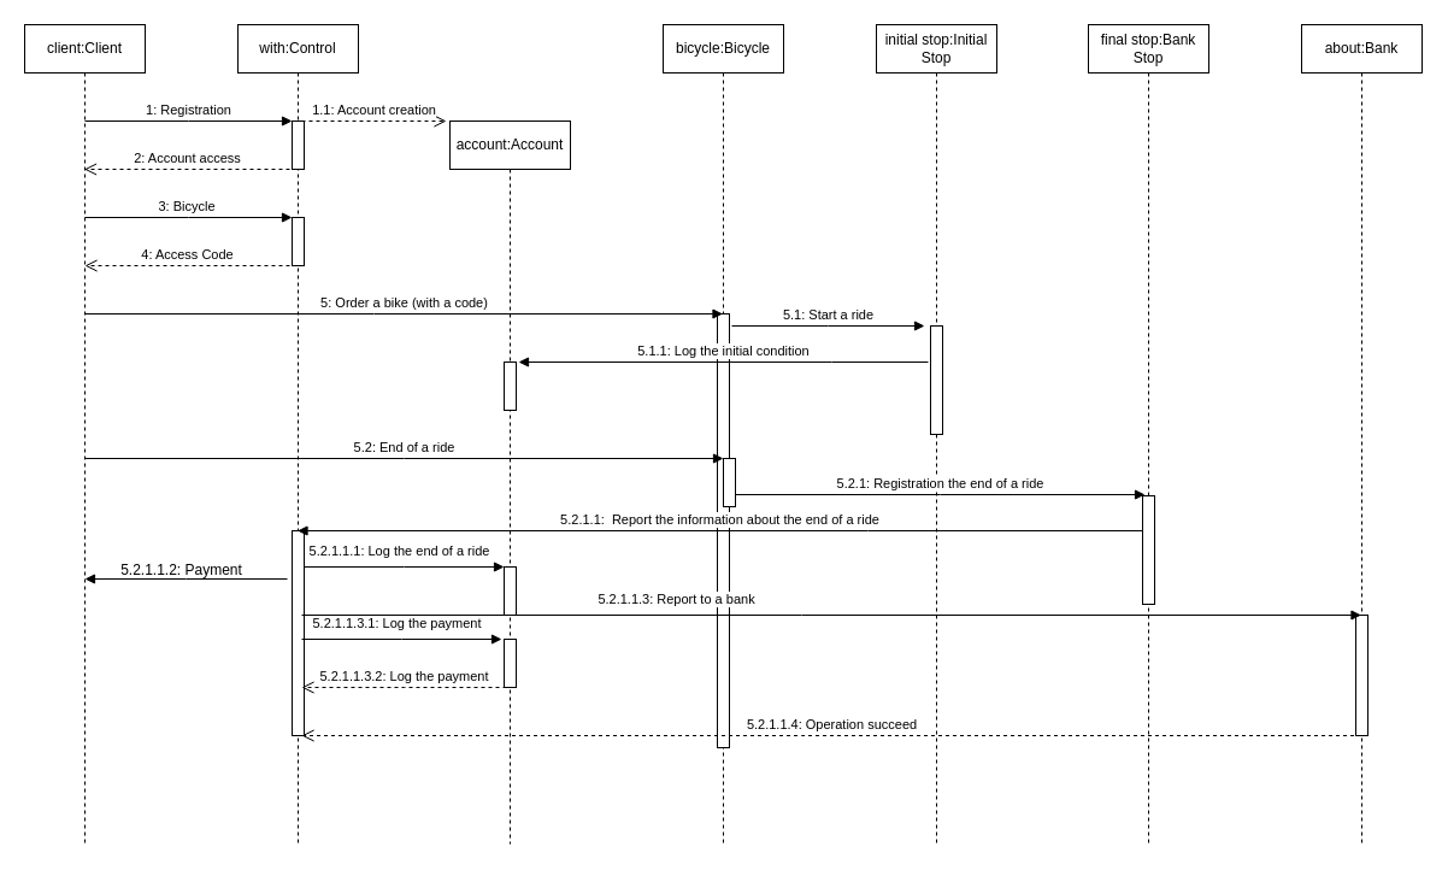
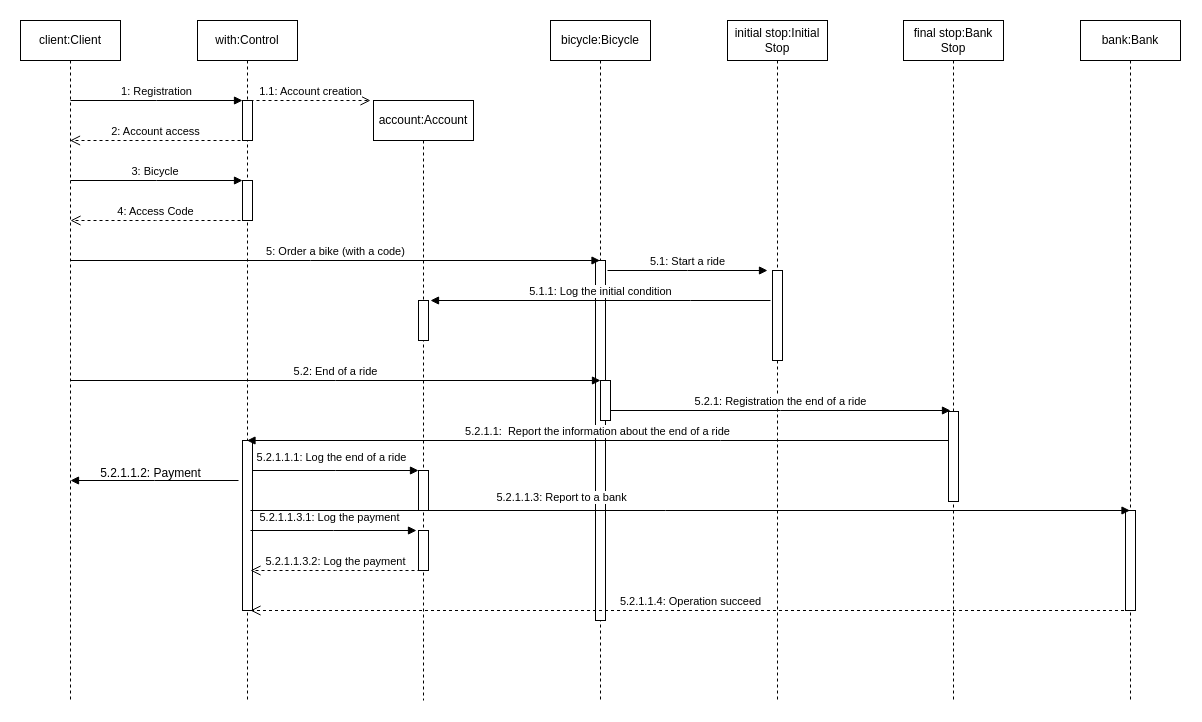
  <mxCell id="0" />
  <mxCell id="1" parent="0" />
  <mxCell id="2" value="client:Client" style="shape=umlLifeline;perimeter=lifelinePerimeter;whiteSpace=wrap;html=1;container=0;dropTarget=0;collapsible=0;recursiveResize=0;outlineConnect=0;portConstraint=eastwest;newEdgeStyle={&quot;edgeStyle&quot;:&quot;elbowEdgeStyle&quot;,&quot;elbow&quot;:&quot;vertical&quot;,&quot;curved&quot;:0,&quot;rounded&quot;:0};" parent="1" vertex="1"><mxGeometry x="20" y="20" width="100" height="680" as="geometry" /></mxCell>
  <mxCell id="3" value="with:Control" style="shape=umlLifeline;perimeter=lifelinePerimeter;whiteSpace=wrap;html=1;container=0;dropTarget=0;collapsible=0;recursiveResize=0;outlineConnect=0;portConstraint=eastwest;newEdgeStyle={&quot;edgeStyle&quot;:&quot;elbowEdgeStyle&quot;,&quot;elbow&quot;:&quot;vertical&quot;,&quot;curved&quot;:0,&quot;rounded&quot;:0};" parent="1" vertex="1"><mxGeometry x="197" y="20" width="100" height="680" as="geometry" /></mxCell>
  <mxCell id="4" value="" style="html=1;points=[];perimeter=orthogonalPerimeter;outlineConnect=0;targetShapes=umlLifeline;portConstraint=eastwest;newEdgeStyle={&quot;edgeStyle&quot;:&quot;elbowEdgeStyle&quot;,&quot;elbow&quot;:&quot;vertical&quot;,&quot;curved&quot;:0,&quot;rounded&quot;:0};" parent="3" vertex="1"><mxGeometry x="45" y="80" width="10" height="40" as="geometry" /></mxCell>
  <mxCell id="5" value="" style="html=1;points=[];perimeter=orthogonalPerimeter;outlineConnect=0;targetShapes=umlLifeline;portConstraint=eastwest;newEdgeStyle={&quot;edgeStyle&quot;:&quot;elbowEdgeStyle&quot;,&quot;elbow&quot;:&quot;vertical&quot;,&quot;curved&quot;:0,&quot;rounded&quot;:0};" vertex="1" parent="3"><mxGeometry x="45" y="160" width="10" height="40" as="geometry" /></mxCell>
  <mxCell id="6" value="" style="html=1;points=[];perimeter=orthogonalPerimeter;outlineConnect=0;targetShapes=umlLifeline;portConstraint=eastwest;newEdgeStyle={&quot;edgeStyle&quot;:&quot;elbowEdgeStyle&quot;,&quot;elbow&quot;:&quot;vertical&quot;,&quot;curved&quot;:0,&quot;rounded&quot;:0};" vertex="1" parent="3"><mxGeometry x="45" y="420" width="10" height="170" as="geometry" /></mxCell>
  <mxCell id="7" value="account:Account" style="shape=umlLifeline;perimeter=lifelinePerimeter;whiteSpace=wrap;html=1;container=0;dropTarget=0;collapsible=0;recursiveResize=0;outlineConnect=0;portConstraint=eastwest;newEdgeStyle={&quot;edgeStyle&quot;:&quot;elbowEdgeStyle&quot;,&quot;elbow&quot;:&quot;vertical&quot;,&quot;curved&quot;:0,&quot;rounded&quot;:0};" vertex="1" parent="1"><mxGeometry x="373" y="100" width="100" height="600" as="geometry" /></mxCell>
  <mxCell id="8" value="" style="html=1;points=[];perimeter=orthogonalPerimeter;outlineConnect=0;targetShapes=umlLifeline;portConstraint=eastwest;newEdgeStyle={&quot;edgeStyle&quot;:&quot;elbowEdgeStyle&quot;,&quot;elbow&quot;:&quot;vertical&quot;,&quot;curved&quot;:0,&quot;rounded&quot;:0};" vertex="1" parent="7"><mxGeometry x="45" y="200" width="10" height="40" as="geometry" /></mxCell>
  <mxCell id="9" value="" style="html=1;points=[];perimeter=orthogonalPerimeter;outlineConnect=0;targetShapes=umlLifeline;portConstraint=eastwest;newEdgeStyle={&quot;edgeStyle&quot;:&quot;elbowEdgeStyle&quot;,&quot;elbow&quot;:&quot;vertical&quot;,&quot;curved&quot;:0,&quot;rounded&quot;:0};" vertex="1" parent="7"><mxGeometry x="45" y="370" width="10" height="40" as="geometry" /></mxCell>
  <mxCell id="10" value="" style="html=1;points=[];perimeter=orthogonalPerimeter;outlineConnect=0;targetShapes=umlLifeline;portConstraint=eastwest;newEdgeStyle={&quot;edgeStyle&quot;:&quot;elbowEdgeStyle&quot;,&quot;elbow&quot;:&quot;vertical&quot;,&quot;curved&quot;:0,&quot;rounded&quot;:0};" vertex="1" parent="7"><mxGeometry x="45" y="430" width="10" height="40" as="geometry" /></mxCell>
  <mxCell id="11" value="bicycle:Bicycle" style="shape=umlLifeline;perimeter=lifelinePerimeter;whiteSpace=wrap;html=1;container=0;dropTarget=0;collapsible=0;recursiveResize=0;outlineConnect=0;portConstraint=eastwest;newEdgeStyle={&quot;edgeStyle&quot;:&quot;elbowEdgeStyle&quot;,&quot;elbow&quot;:&quot;vertical&quot;,&quot;curved&quot;:0,&quot;rounded&quot;:0};" vertex="1" parent="1"><mxGeometry x="550" y="20" width="100" height="680" as="geometry" /></mxCell>
  <mxCell id="12" value="" style="html=1;points=[];perimeter=orthogonalPerimeter;outlineConnect=0;targetShapes=umlLifeline;portConstraint=eastwest;newEdgeStyle={&quot;edgeStyle&quot;:&quot;elbowEdgeStyle&quot;,&quot;elbow&quot;:&quot;vertical&quot;,&quot;curved&quot;:0,&quot;rounded&quot;:0};" vertex="1" parent="11"><mxGeometry x="45" y="240" width="10" height="360" as="geometry" /></mxCell>
  <mxCell id="13" value="" style="html=1;points=[];perimeter=orthogonalPerimeter;outlineConnect=0;targetShapes=umlLifeline;portConstraint=eastwest;newEdgeStyle={&quot;edgeStyle&quot;:&quot;elbowEdgeStyle&quot;,&quot;elbow&quot;:&quot;vertical&quot;,&quot;curved&quot;:0,&quot;rounded&quot;:0};" vertex="1" parent="11"><mxGeometry x="50" y="360" width="10" height="40" as="geometry" /></mxCell>
  <mxCell id="14" value="initial stop:Initial Stop" style="shape=umlLifeline;perimeter=lifelinePerimeter;whiteSpace=wrap;html=1;container=0;dropTarget=0;collapsible=0;recursiveResize=0;outlineConnect=0;portConstraint=eastwest;newEdgeStyle={&quot;edgeStyle&quot;:&quot;elbowEdgeStyle&quot;,&quot;elbow&quot;:&quot;vertical&quot;,&quot;curved&quot;:0,&quot;rounded&quot;:0};" vertex="1" parent="1"><mxGeometry x="727" y="20" width="100" height="680" as="geometry" /></mxCell>
  <mxCell id="15" value="" style="html=1;points=[];perimeter=orthogonalPerimeter;outlineConnect=0;targetShapes=umlLifeline;portConstraint=eastwest;newEdgeStyle={&quot;edgeStyle&quot;:&quot;elbowEdgeStyle&quot;,&quot;elbow&quot;:&quot;vertical&quot;,&quot;curved&quot;:0,&quot;rounded&quot;:0};" vertex="1" parent="14"><mxGeometry x="45" y="250" width="10" height="90" as="geometry" /></mxCell>
  <mxCell id="16" value="final stop:Bank Stop" style="shape=umlLifeline;perimeter=lifelinePerimeter;whiteSpace=wrap;html=1;container=0;dropTarget=0;collapsible=0;recursiveResize=0;outlineConnect=0;portConstraint=eastwest;newEdgeStyle={&quot;edgeStyle&quot;:&quot;elbowEdgeStyle&quot;,&quot;elbow&quot;:&quot;vertical&quot;,&quot;curved&quot;:0,&quot;rounded&quot;:0};" vertex="1" parent="1"><mxGeometry x="903" y="20" width="100" height="680" as="geometry" /></mxCell>
  <mxCell id="17" value="" style="html=1;points=[];perimeter=orthogonalPerimeter;outlineConnect=0;targetShapes=umlLifeline;portConstraint=eastwest;newEdgeStyle={&quot;edgeStyle&quot;:&quot;elbowEdgeStyle&quot;,&quot;elbow&quot;:&quot;vertical&quot;,&quot;curved&quot;:0,&quot;rounded&quot;:0};" vertex="1" parent="16"><mxGeometry x="45" y="391" width="10" height="90" as="geometry" /></mxCell>
- <mxCell id="18" value="about:Bank" style="shape=umlLifeline;perimeter=lifelinePerimeter;whiteSpace=wrap;html=1;container=0;dropTarget=0;collapsible=0;recursiveResize=0;outlineConnect=0;portConstraint=eastwest;newEdgeStyle={&quot;edgeStyle&quot;:&quot;elbowEdgeStyle&quot;,&quot;elbow&quot;:&quot;vertical&quot;,&quot;curved&quot;:0,&quot;rounded&quot;:0};" vertex="1" parent="1"><mxGeometry x="1080" y="20" width="100" height="680" as="geometry" /></mxCell>
+ <mxCell id="18" value="bank:Bank" style="shape=umlLifeline;perimeter=lifelinePerimeter;whiteSpace=wrap;html=1;container=0;dropTarget=0;collapsible=0;recursiveResize=0;outlineConnect=0;portConstraint=eastwest;newEdgeStyle={&quot;edgeStyle&quot;:&quot;elbowEdgeStyle&quot;,&quot;elbow&quot;:&quot;vertical&quot;,&quot;curved&quot;:0,&quot;rounded&quot;:0};" vertex="1" parent="1"><mxGeometry x="1080" y="20" width="100" height="680" as="geometry" /></mxCell>
  <mxCell id="19" value="" style="html=1;points=[];perimeter=orthogonalPerimeter;outlineConnect=0;targetShapes=umlLifeline;portConstraint=eastwest;newEdgeStyle={&quot;edgeStyle&quot;:&quot;elbowEdgeStyle&quot;,&quot;elbow&quot;:&quot;vertical&quot;,&quot;curved&quot;:0,&quot;rounded&quot;:0};" vertex="1" parent="18"><mxGeometry x="45" y="490" width="10" height="100" as="geometry" /></mxCell>
  <mxCell id="20" value="1: Registration" style="html=1;verticalAlign=bottom;endArrow=block;edgeStyle=elbowEdgeStyle;elbow=vertical;curved=0;rounded=0;" edge="1" parent="1" target="4"><mxGeometry width="80" relative="1" as="geometry"><mxPoint x="70" y="100" as="sourcePoint" /><mxPoint x="150" y="100" as="targetPoint" /></mxGeometry></mxCell>
  <mxCell id="21" value="2: Account access" style="html=1;verticalAlign=bottom;endArrow=open;dashed=1;endSize=8;edgeStyle=elbowEdgeStyle;elbow=vertical;curved=0;rounded=0;" edge="1" parent="1" target="2"><mxGeometry relative="1" as="geometry"><mxPoint x="240" y="140" as="sourcePoint" /><mxPoint x="160" y="140" as="targetPoint" /></mxGeometry></mxCell>
  <mxCell id="22" value="1.1: Account creation" style="html=1;verticalAlign=bottom;endArrow=open;dashed=1;endSize=8;edgeStyle=elbowEdgeStyle;elbow=horizontal;curved=0;rounded=0;" edge="1" parent="1"><mxGeometry relative="1" as="geometry"><mxPoint x="250" y="100" as="sourcePoint" /><mxPoint x="370" y="100" as="targetPoint" /></mxGeometry></mxCell>
  <mxCell id="23" value="3: Bicycle&amp;nbsp;" style="html=1;verticalAlign=bottom;endArrow=block;edgeStyle=elbowEdgeStyle;elbow=vertical;curved=0;rounded=0;" edge="1" parent="1"><mxGeometry width="80" relative="1" as="geometry"><mxPoint x="70" y="180" as="sourcePoint" /><mxPoint x="242" y="180" as="targetPoint" /></mxGeometry></mxCell>
  <mxCell id="24" value="4: Access Code" style="html=1;verticalAlign=bottom;endArrow=open;dashed=1;endSize=8;edgeStyle=elbowEdgeStyle;elbow=vertical;curved=0;rounded=0;" edge="1" parent="1"><mxGeometry relative="1" as="geometry"><mxPoint x="240" y="220" as="sourcePoint" /><mxPoint x="70" y="220" as="targetPoint" /></mxGeometry></mxCell>
  <mxCell id="25" value="5: Order a bike (with a code)" style="html=1;verticalAlign=bottom;endArrow=block;edgeStyle=elbowEdgeStyle;elbow=vertical;curved=0;rounded=0;" edge="1" parent="1" target="11"><mxGeometry width="80" relative="1" as="geometry"><mxPoint x="70" y="260" as="sourcePoint" /><mxPoint x="242" y="260" as="targetPoint" /></mxGeometry></mxCell>
  <mxCell id="26" value="5.1: Start a ride" style="html=1;verticalAlign=bottom;endArrow=block;edgeStyle=elbowEdgeStyle;elbow=vertical;curved=0;rounded=0;" edge="1" parent="1"><mxGeometry width="80" relative="1" as="geometry"><mxPoint x="607" y="270" as="sourcePoint" /><mxPoint x="767" y="270" as="targetPoint" /></mxGeometry></mxCell>
  <mxCell id="27" value="5.1.1: Log the initial condition" style="html=1;verticalAlign=bottom;endArrow=block;edgeStyle=elbowEdgeStyle;elbow=vertical;curved=0;rounded=0;" edge="1" parent="1"><mxGeometry width="80" relative="1" as="geometry"><mxPoint x="770" y="300" as="sourcePoint" /><mxPoint x="430" y="300" as="targetPoint" /><Array as="points"><mxPoint x="690" y="300" /></Array></mxGeometry></mxCell>
  <mxCell id="28" value="5.2: End of a ride" style="html=1;verticalAlign=bottom;endArrow=block;edgeStyle=elbowEdgeStyle;elbow=vertical;curved=0;rounded=0;" edge="1" parent="1"><mxGeometry width="80" relative="1" as="geometry"><mxPoint x="70" y="380" as="sourcePoint" /><mxPoint x="600" y="380" as="targetPoint" /></mxGeometry></mxCell>
  <mxCell id="29" value="5.2.1: Registration the end of a ride" style="html=1;verticalAlign=bottom;endArrow=block;edgeStyle=elbowEdgeStyle;elbow=vertical;curved=0;rounded=0;" edge="1" parent="1"><mxGeometry width="80" relative="1" as="geometry"><mxPoint x="610" y="410" as="sourcePoint" /><mxPoint x="950" y="410" as="targetPoint" /></mxGeometry></mxCell>
  <mxCell id="30" value="5.2.1.1: &amp;nbsp;Report the information about the end of a ride" style="html=1;verticalAlign=bottom;endArrow=block;edgeStyle=elbowEdgeStyle;elbow=vertical;curved=0;rounded=0;" edge="1" parent="1" source="17" target="3"><mxGeometry width="80" relative="1" as="geometry"><mxPoint x="620" y="460" as="sourcePoint" /><mxPoint x="360" y="460" as="targetPoint" /><Array as="points"><mxPoint x="720" y="440" /></Array></mxGeometry></mxCell>
  <mxCell id="31" value="" style="html=1;verticalAlign=bottom;endArrow=block;edgeStyle=elbowEdgeStyle;elbow=vertical;curved=0;rounded=0;" edge="1" parent="1"><mxGeometry width="80" relative="1" as="geometry"><mxPoint x="238" y="480" as="sourcePoint" /><mxPoint x="70" y="480" as="targetPoint" /><Array as="points" /></mxGeometry></mxCell>
  <mxCell id="32" value="5.2.1.1.2: Payment" style="text;html=1;align=center;verticalAlign=middle;resizable=0;points=[];autosize=1;strokeColor=none;fillColor=none;" vertex="1" parent="1"><mxGeometry x="90" y="458" width="120" height="30" as="geometry" /></mxCell>
  <mxCell id="33" value="" style="html=1;verticalAlign=bottom;endArrow=block;edgeStyle=elbowEdgeStyle;elbow=vertical;curved=0;rounded=0;" edge="1" parent="1" target="9"><mxGeometry width="80" relative="1" as="geometry"><mxPoint x="252" y="470" as="sourcePoint" /><mxPoint x="410" y="470" as="targetPoint" /><Array as="points" /></mxGeometry></mxCell>
  <mxCell id="34" value="5.2.1.1.1: Log the end of a ride" style="edgeLabel;html=1;align=center;verticalAlign=middle;resizable=0;points=[];" vertex="1" connectable="0" parent="33"><mxGeometry x="-0.349" y="1" relative="1" as="geometry"><mxPoint x="24" y="-13" as="offset" /></mxGeometry></mxCell>
  <mxCell id="35" value="" style="html=1;verticalAlign=bottom;endArrow=block;edgeStyle=elbowEdgeStyle;elbow=vertical;curved=0;rounded=0;" edge="1" parent="1" target="18"><mxGeometry width="80" relative="1" as="geometry"><mxPoint x="250" y="510" as="sourcePoint" /><mxPoint x="416" y="510" as="targetPoint" /><Array as="points" /></mxGeometry></mxCell>
  <mxCell id="36" value="5.2.1.1.3: Report to a bank" style="edgeLabel;html=1;align=center;verticalAlign=middle;resizable=0;points=[];" vertex="1" connectable="0" parent="35"><mxGeometry x="-0.349" y="1" relative="1" as="geometry"><mxPoint x="24" y="-13" as="offset" /></mxGeometry></mxCell>
  <mxCell id="37" value="" style="html=1;verticalAlign=bottom;endArrow=block;edgeStyle=elbowEdgeStyle;elbow=vertical;curved=0;rounded=0;" edge="1" parent="1"><mxGeometry width="80" relative="1" as="geometry"><mxPoint x="250" y="530" as="sourcePoint" /><mxPoint x="416" y="530" as="targetPoint" /><Array as="points" /></mxGeometry></mxCell>
  <mxCell id="38" value="5.2.1.1.3.1: Log the payment" style="edgeLabel;html=1;align=center;verticalAlign=middle;resizable=0;points=[];" vertex="1" connectable="0" parent="37"><mxGeometry x="-0.349" y="1" relative="1" as="geometry"><mxPoint x="24" y="-13" as="offset" /></mxGeometry></mxCell>
  <mxCell id="39" value="5.2.1.1.3.2: Log the payment" style="html=1;verticalAlign=bottom;endArrow=open;dashed=1;endSize=8;edgeStyle=elbowEdgeStyle;elbow=vertical;curved=0;rounded=0;" edge="1" parent="1"><mxGeometry relative="1" as="geometry"><mxPoint x="420" y="570" as="sourcePoint" /><mxPoint x="250" y="570" as="targetPoint" /></mxGeometry></mxCell>
  <mxCell id="40" value="5.2.1.1.4: Operation succeed" style="html=1;verticalAlign=bottom;endArrow=open;dashed=1;endSize=8;edgeStyle=elbowEdgeStyle;elbow=vertical;curved=0;rounded=0;" edge="1" parent="1" source="18"><mxGeometry relative="1" as="geometry"><mxPoint x="420" y="610" as="sourcePoint" /><mxPoint x="250" y="610" as="targetPoint" /></mxGeometry></mxCell>
